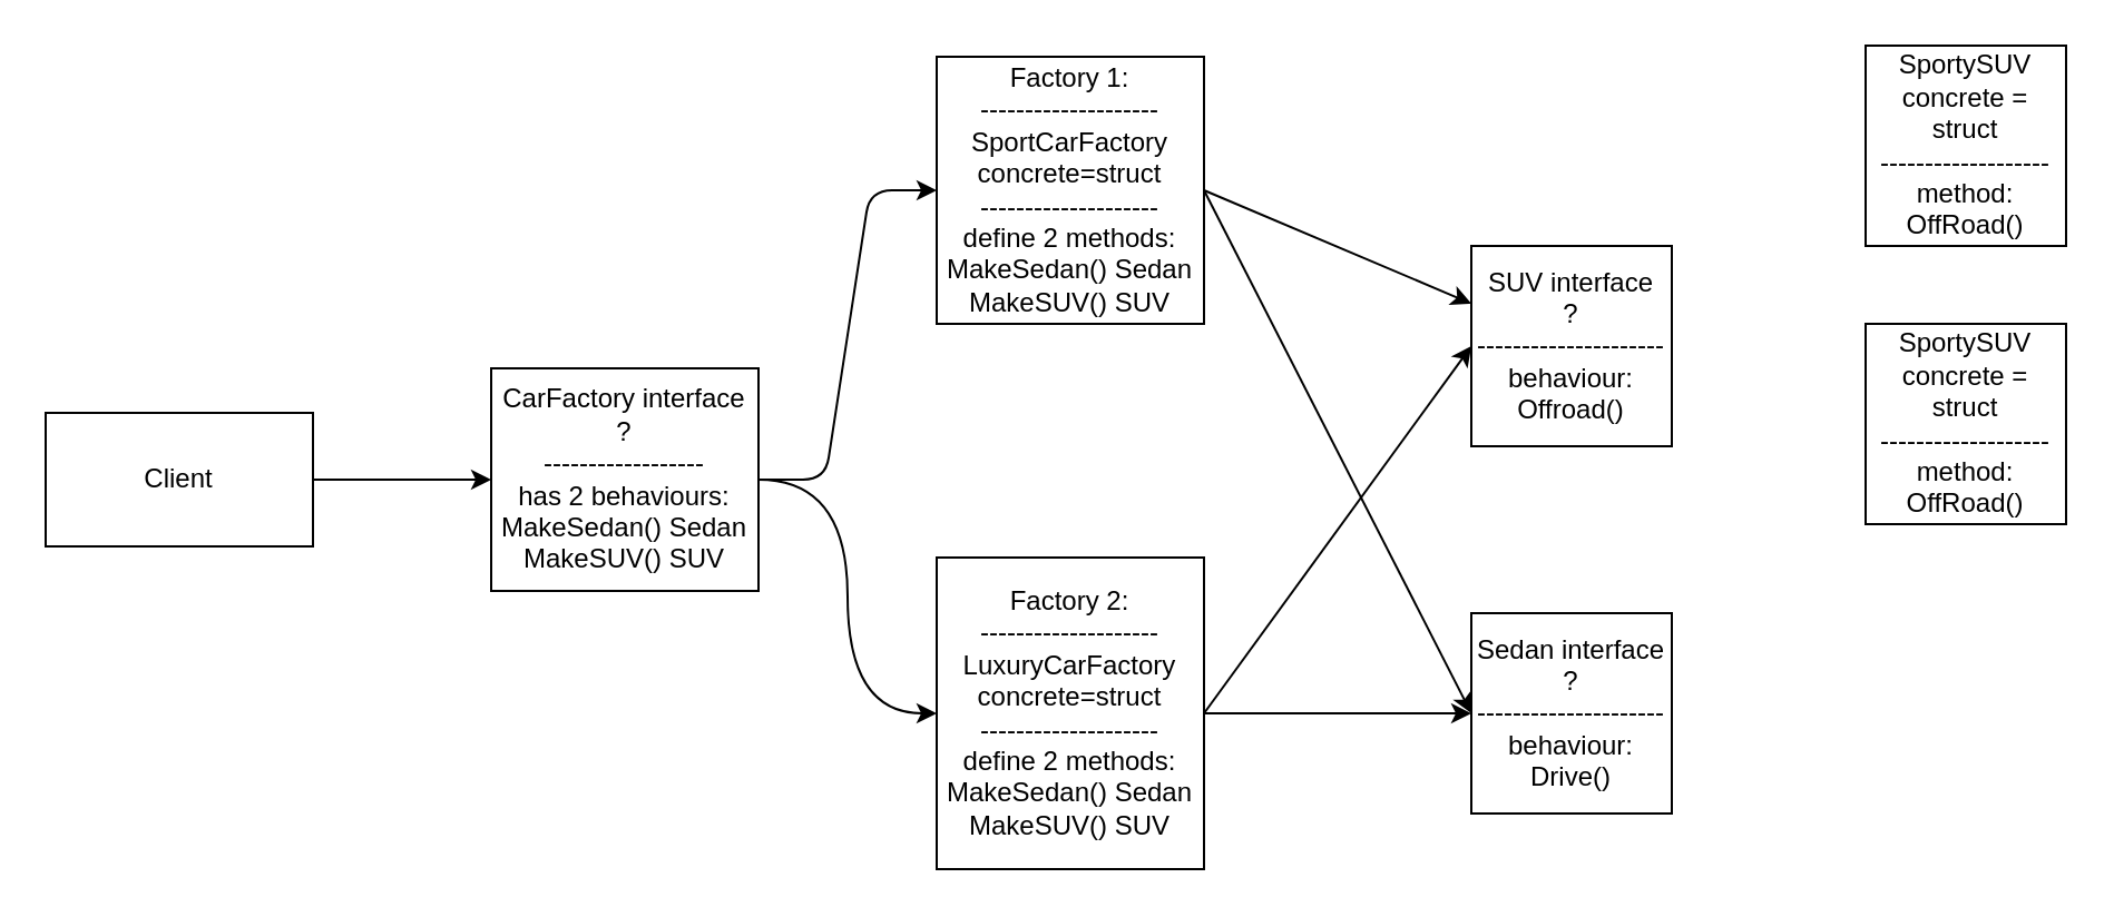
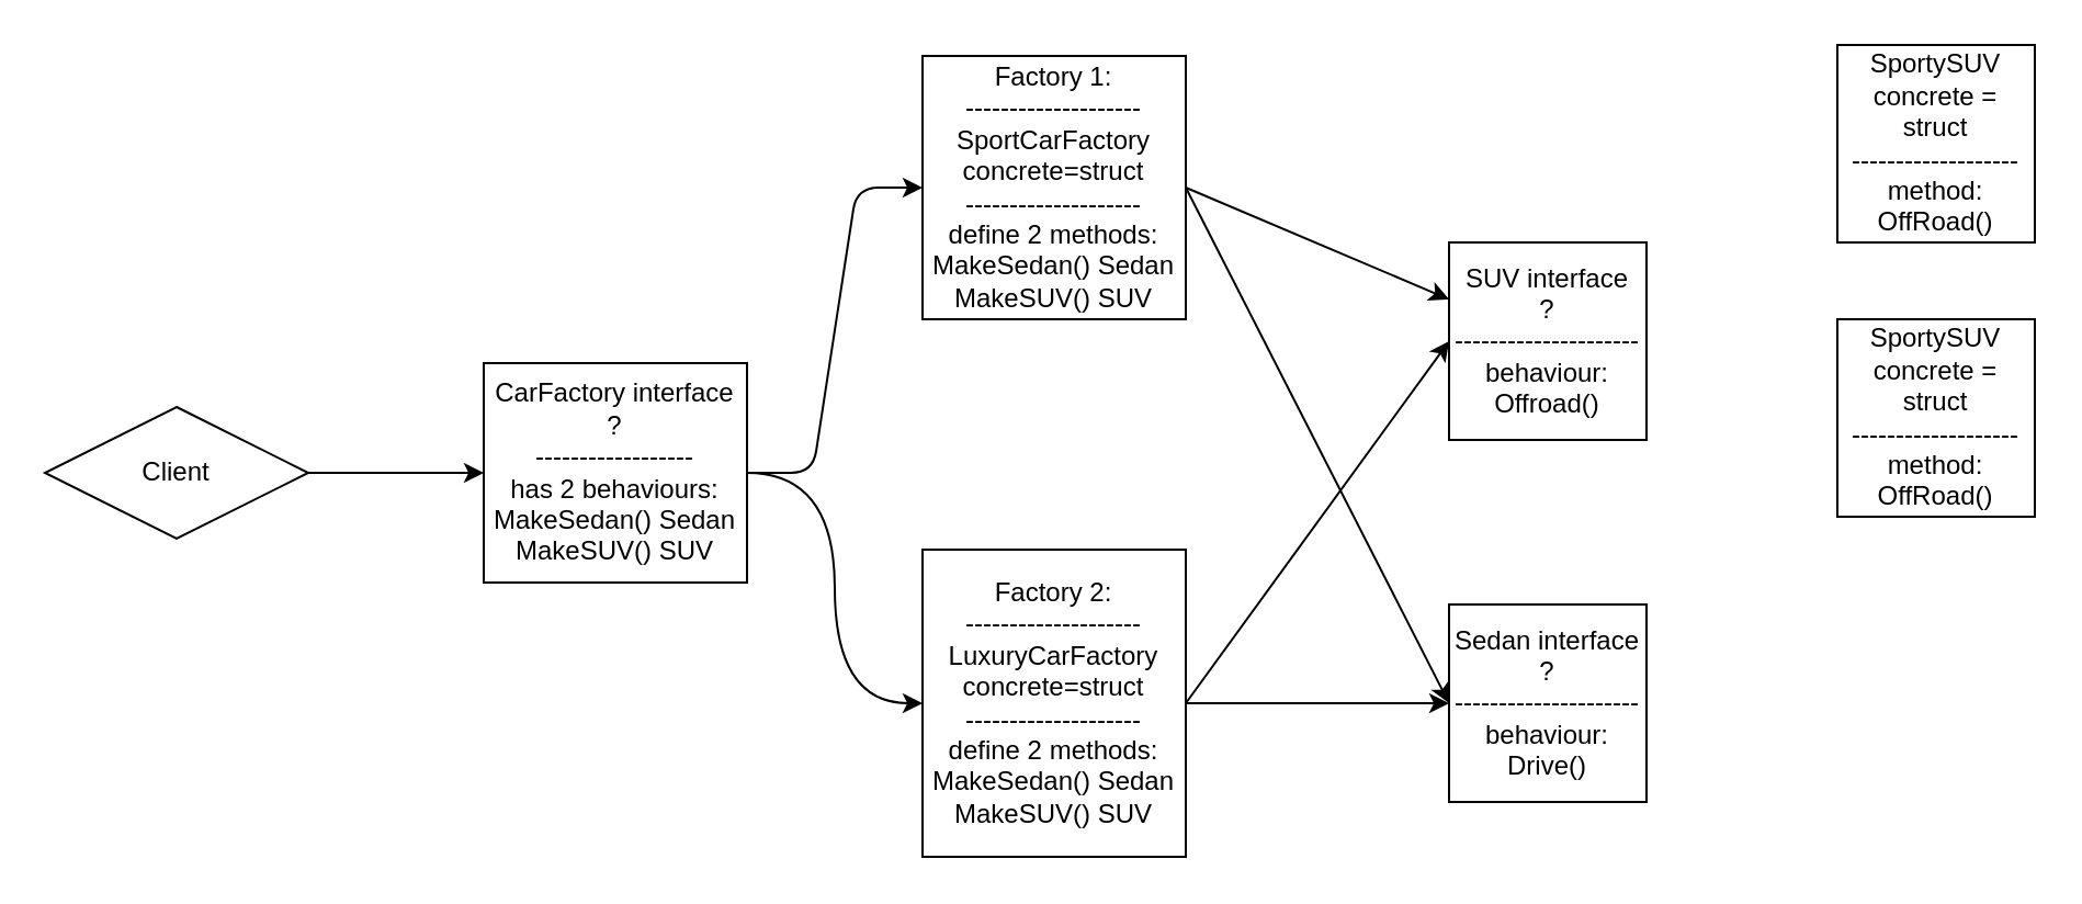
  <mxCell id="0" />
  <mxCell id="1" parent="0" />
  <mxCell id="2" value="" style="edgeStyle=entityRelationEdgeStyle;html=1;" parent="1" source="4" target="7" edge="1"><mxGeometry relative="1" as="geometry" /></mxCell>
  <mxCell id="3" value="" style="edgeStyle=none;html=1;entryX=0;entryY=0.5;entryDx=0;entryDy=0;exitX=1;exitY=0.5;exitDx=0;exitDy=0;" edge="1" parent="1" source="12" target="4"><mxGeometry relative="1" as="geometry"><mxPoint x="150" y="325" as="sourcePoint" /></mxGeometry></mxCell>
  <mxCell id="4" value="&lt;div&gt;CarFactory interface&lt;/div&gt;&lt;div&gt;?&lt;/div&gt;&lt;div&gt;------------------&lt;/div&gt;&lt;div&gt;has 2 behaviours:&lt;/div&gt;&lt;div&gt;MakeSedan() Sedan&lt;/div&gt;&lt;div&gt;MakeSUV() SUV&lt;/div&gt;" style="rounded=0;whiteSpace=wrap;html=1;" parent="1" vertex="1"><mxGeometry x="220" y="165" width="120" height="100" as="geometry" /></mxCell>
  <mxCell id="5" value="" style="html=1;exitX=1;exitY=0.5;exitDx=0;exitDy=0;" edge="1" parent="1" source="7" target="13"><mxGeometry relative="1" as="geometry" /></mxCell>
  <mxCell id="6" style="html=1;exitX=1;exitY=0.5;exitDx=0;exitDy=0;entryX=0;entryY=0.5;entryDx=0;entryDy=0;" edge="1" parent="1" source="7" target="14"><mxGeometry relative="1" as="geometry" /></mxCell>
  <mxCell id="7" value="&lt;div&gt;Factory 1:&lt;/div&gt;&lt;div&gt;--------------------&lt;/div&gt;&lt;div&gt;SportCarFactory&lt;/div&gt;&lt;div&gt;concrete=struct&lt;/div&gt;&lt;div&gt;--------------------&lt;/div&gt;&lt;div&gt;define 2 methods:&lt;/div&gt;&lt;div&gt;MakeSedan() Sedan&lt;/div&gt;&lt;div&gt;MakeSUV() SUV&lt;/div&gt;" style="rounded=0;whiteSpace=wrap;html=1;" parent="1" vertex="1"><mxGeometry x="420" y="25" width="120" height="120" as="geometry" /></mxCell>
  <mxCell id="8" style="html=1;exitX=1;exitY=0.5;exitDx=0;exitDy=0;entryX=0;entryY=0.5;entryDx=0;entryDy=0;" edge="1" parent="1" source="10" target="13"><mxGeometry relative="1" as="geometry" /></mxCell>
  <mxCell id="9" style="html=1;exitX=1;exitY=0.5;exitDx=0;exitDy=0;entryX=0;entryY=0.5;entryDx=0;entryDy=0;" edge="1" parent="1" source="10" target="14"><mxGeometry relative="1" as="geometry" /></mxCell>
  <mxCell id="10" value="&lt;div&gt;Factory 2:&lt;/div&gt;&lt;div&gt;--------------------&lt;/div&gt;&lt;div&gt;LuxuryCarFactory&lt;/div&gt;&lt;div&gt;concrete=struct&lt;/div&gt;&lt;div&gt;--------------------&lt;/div&gt;&lt;div&gt;define 2 methods:&lt;/div&gt;&lt;div&gt;MakeSedan() Sedan&lt;/div&gt;&lt;div&gt;MakeSUV() SUV&lt;/div&gt;" style="rounded=0;whiteSpace=wrap;html=1;" parent="1" vertex="1"><mxGeometry x="420" y="250" width="120" height="140" as="geometry" /></mxCell>
  <mxCell id="11" value="" style="endArrow=classic;html=1;entryX=0;entryY=0.5;entryDx=0;entryDy=0;exitX=1;exitY=0.5;exitDx=0;exitDy=0;edgeStyle=orthogonalEdgeStyle;curved=1;" parent="1" source="4" target="10" edge="1"><mxGeometry width="50" height="50" relative="1" as="geometry"><mxPoint x="440" y="245" as="sourcePoint" /><mxPoint x="490" y="195" as="targetPoint" /></mxGeometry></mxCell>
- <mxCell id="12" value="Client" style="rounded=0;whiteSpace=wrap;html=1;" vertex="1" parent="1"><mxGeometry x="20" y="185" width="120" height="60" as="geometry" /></mxCell>
+ <mxCell id="12" value="Client" style="rhombus;whiteSpace=wrap;html=1;" vertex="1" parent="1"><mxGeometry x="20" y="185" width="120" height="60" as="geometry" /></mxCell>
  <mxCell id="13" value="&lt;div&gt;SUV interface&lt;/div&gt;&lt;div&gt;?&lt;/div&gt;&lt;div&gt;---------------------&lt;/div&gt;&lt;div&gt;behaviour:&lt;/div&gt;&lt;div&gt;Offroad()&lt;/div&gt;&lt;div&gt;&lt;/div&gt;" style="rounded=0;whiteSpace=wrap;html=1;" vertex="1" parent="1"><mxGeometry x="660" y="110" width="90" height="90" as="geometry" /></mxCell>
  <mxCell id="14" value="&lt;div&gt;Sedan interface&lt;/div&gt;&lt;div&gt;?&lt;/div&gt;&lt;div&gt;---------------------&lt;/div&gt;&lt;div&gt;behaviour:&lt;/div&gt;&lt;div&gt;Drive()&lt;/div&gt;&lt;div&gt;&lt;/div&gt;&lt;div&gt;&lt;/div&gt;" style="rounded=0;whiteSpace=wrap;html=1;" vertex="1" parent="1"><mxGeometry x="660" y="275" width="90" height="90" as="geometry" /></mxCell>
  <mxCell id="15" value="&lt;div&gt;SportySUV&lt;/div&gt;&lt;div&gt;concrete = struct&lt;/div&gt;&lt;div&gt;-------------------&lt;/div&gt;&lt;div&gt;method:&lt;/div&gt;&lt;div&gt;OffRoad()&lt;/div&gt;&lt;div&gt;&lt;/div&gt;&lt;div&gt;&lt;/div&gt;" style="rounded=0;whiteSpace=wrap;html=1;" vertex="1" parent="1"><mxGeometry x="837" y="20" width="90" height="90" as="geometry" /></mxCell>
  <mxCell id="16" value="&lt;div&gt;SportySUV&lt;/div&gt;&lt;div&gt;concrete = struct&lt;/div&gt;&lt;div&gt;-------------------&lt;/div&gt;&lt;div&gt;method:&lt;/div&gt;&lt;div&gt;OffRoad()&lt;/div&gt;&lt;div&gt;&lt;/div&gt;&lt;div&gt;&lt;/div&gt;" style="rounded=0;whiteSpace=wrap;html=1;" vertex="1" parent="1"><mxGeometry x="837" y="145" width="90" height="90" as="geometry" /></mxCell>
